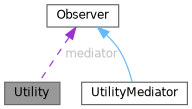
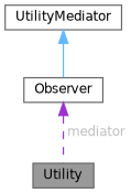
  digraph {
    node [color=gray40 fillcolor=white fontname=Helvetica fontsize=10 shape=box style=filled]
    edge [dir=back fontname=Helvetica fontsize=10 labelfontname=Helvetica labelfontsize=10]
    n1 [fillcolor=grey60 fontcolor=black height=0.2 label=Utility width=0.4]
    n2 [height=0.2 label=UtilityMediator width=0.4]
    n3 [height=0.2 label=Observer width=0.4]
    n3 -> n1 [color=darkorchid3 fontcolor=grey label=" mediator" style=dashed]
-   n3 -> n2 [color=steelblue1 style=solid]
+   n2 -> n3 [color=steelblue1 style=solid]
  }
